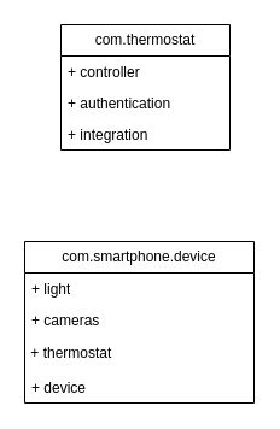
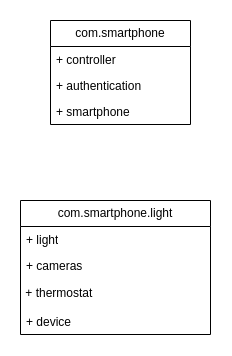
  <mxCell id="0" />
  <mxCell id="1" parent="0" />
- <mxCell id="2" value="com.thermostat" style="swimlane;fontStyle=0;childLayout=stackLayout;horizontal=1;startSize=26;fillColor=none;horizontalStack=0;resizeParent=1;resizeParentMax=0;resizeLast=0;collapsible=1;marginBottom=0;whiteSpace=wrap;html=1;" vertex="1" parent="1"><mxGeometry x="50" y="20" width="140" height="104" as="geometry" /></mxCell>
+ <mxCell id="2" value="com.smartphone" style="swimlane;fontStyle=0;childLayout=stackLayout;horizontal=1;startSize=26;fillColor=none;horizontalStack=0;resizeParent=1;resizeParentMax=0;resizeLast=0;collapsible=1;marginBottom=0;whiteSpace=wrap;html=1;" vertex="1" parent="1"><mxGeometry x="50" y="20" width="140" height="104" as="geometry" /></mxCell>
  <mxCell id="3" value="+ controller" style="text;strokeColor=none;fillColor=none;align=left;verticalAlign=top;spacingLeft=4;spacingRight=4;overflow=hidden;rotatable=0;points=[[0,0.5],[1,0.5]];portConstraint=eastwest;whiteSpace=wrap;html=1;" vertex="1" parent="2"><mxGeometry y="26" width="140" height="26" as="geometry" /></mxCell>
  <mxCell id="4" value="+ authentication" style="text;strokeColor=none;fillColor=none;align=left;verticalAlign=top;spacingLeft=4;spacingRight=4;overflow=hidden;rotatable=0;points=[[0,0.5],[1,0.5]];portConstraint=eastwest;whiteSpace=wrap;html=1;" vertex="1" parent="2"><mxGeometry y="52" width="140" height="26" as="geometry" /></mxCell>
- <mxCell id="5" value="+ integration" style="text;strokeColor=none;fillColor=none;align=left;verticalAlign=top;spacingLeft=4;spacingRight=4;overflow=hidden;rotatable=0;points=[[0,0.5],[1,0.5]];portConstraint=eastwest;whiteSpace=wrap;html=1;" vertex="1" parent="2"><mxGeometry y="78" width="140" height="26" as="geometry" /></mxCell>
- <mxCell id="6" value="com.smartphone.device" style="swimlane;fontStyle=0;childLayout=stackLayout;horizontal=1;startSize=26;fillColor=none;horizontalStack=0;resizeParent=1;resizeParentMax=0;resizeLast=0;collapsible=1;marginBottom=0;whiteSpace=wrap;html=1;" vertex="1" parent="1"><mxGeometry x="20" y="200" width="190" height="134" as="geometry" /></mxCell>
+ <mxCell id="5" value="+ smartphone" style="text;strokeColor=none;fillColor=none;align=left;verticalAlign=top;spacingLeft=4;spacingRight=4;overflow=hidden;rotatable=0;points=[[0,0.5],[1,0.5]];portConstraint=eastwest;whiteSpace=wrap;html=1;" vertex="1" parent="2"><mxGeometry y="78" width="140" height="26" as="geometry" /></mxCell>
+ <mxCell id="6" value="com.smartphone.light" style="swimlane;fontStyle=0;childLayout=stackLayout;horizontal=1;startSize=26;fillColor=none;horizontalStack=0;resizeParent=1;resizeParentMax=0;resizeLast=0;collapsible=1;marginBottom=0;whiteSpace=wrap;html=1;" vertex="1" parent="1"><mxGeometry x="20" y="200" width="190" height="134" as="geometry" /></mxCell>
  <mxCell id="7" value="+ light" style="text;strokeColor=none;fillColor=none;align=left;verticalAlign=top;spacingLeft=4;spacingRight=4;overflow=hidden;rotatable=0;points=[[0,0.5],[1,0.5]];portConstraint=eastwest;whiteSpace=wrap;html=1;" vertex="1" parent="6"><mxGeometry y="26" width="190" height="26" as="geometry" /></mxCell>
  <mxCell id="8" value="+ cameras" style="text;strokeColor=none;fillColor=none;align=left;verticalAlign=top;spacingLeft=4;spacingRight=4;overflow=hidden;rotatable=0;points=[[0,0.5],[1,0.5]];portConstraint=eastwest;whiteSpace=wrap;html=1;" vertex="1" parent="6"><mxGeometry y="52" width="190" height="26" as="geometry" /></mxCell>
  <mxCell id="9" value="&amp;nbsp;+ thermostat" style="text;html=1;align=left;verticalAlign=middle;resizable=0;points=[];autosize=1;strokeColor=none;fillColor=none;" vertex="1" parent="6"><mxGeometry y="78" width="190" height="30" as="geometry" /></mxCell>
  <mxCell id="10" value="+ device" style="text;strokeColor=none;fillColor=none;align=left;verticalAlign=top;spacingLeft=4;spacingRight=4;overflow=hidden;rotatable=0;points=[[0,0.5],[1,0.5]];portConstraint=eastwest;whiteSpace=wrap;html=1;" vertex="1" parent="6"><mxGeometry y="108" width="190" height="26" as="geometry" /></mxCell>
